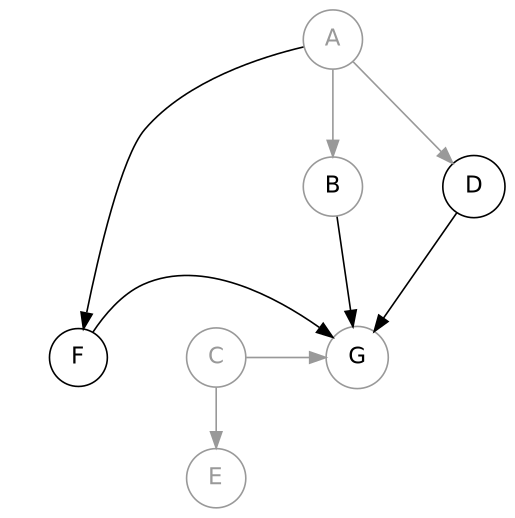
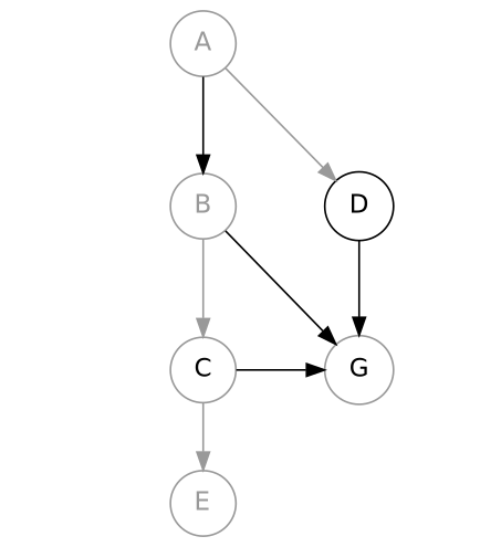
  digraph {
    fontname="DejaVu Sans"
    node [fontname="DejaVu Sans" shape=circle]
    edge [fontname="DejaVu Sans"]
-   B [color=grey60 fontcolor=black width=0.3]
+   B [color=grey60 fontcolor=grey60 width=0.3]
    D [width=0.3]
-   C [color=grey60 fontcolor=grey60 width=0.3]
+   C [color=grey60 fontcolor=black width=0.3]
    G [color=grey60 width=0.3]
-   F [width=0.3]
    A [color=grey60 fontcolor=grey60 width=0.3]
    E [color=grey60 fontcolor=grey60 width=0.3]
    X [style=invis width=0.3]
    Y [style=invis width=0.3]
    TTTT [style=invis width=0.3]
    subgraph sub_1 {
      rank=same
      B
      D
    }
    subgraph sub_2 {
      rank=same
      C
      G
-     F
    }
    subgraph sub_3 {
      B
      C
      A
      E
    }
    subgraph sub_4 {
      D
      G
    }
    B -> D [label="       " style=invis]
+   B -> C [color=grey60 weight=1000]
    B -> G
    D -> G
-   C -> G [label="       " color=grey60]
+   C -> G [label="       "]
    C -> E [color=grey60 weight=1000]
-   F -> G [label="      " weight=0]
-   A -> B [color=grey60 weight=1000]
+   A -> B [color=black weight=1000]
    A -> D [color=grey60]
-   A -> F
    X -> Y [style=invis]
-   Y -> F [style=invis]
    TTTT -> C [style=invis]
  }
